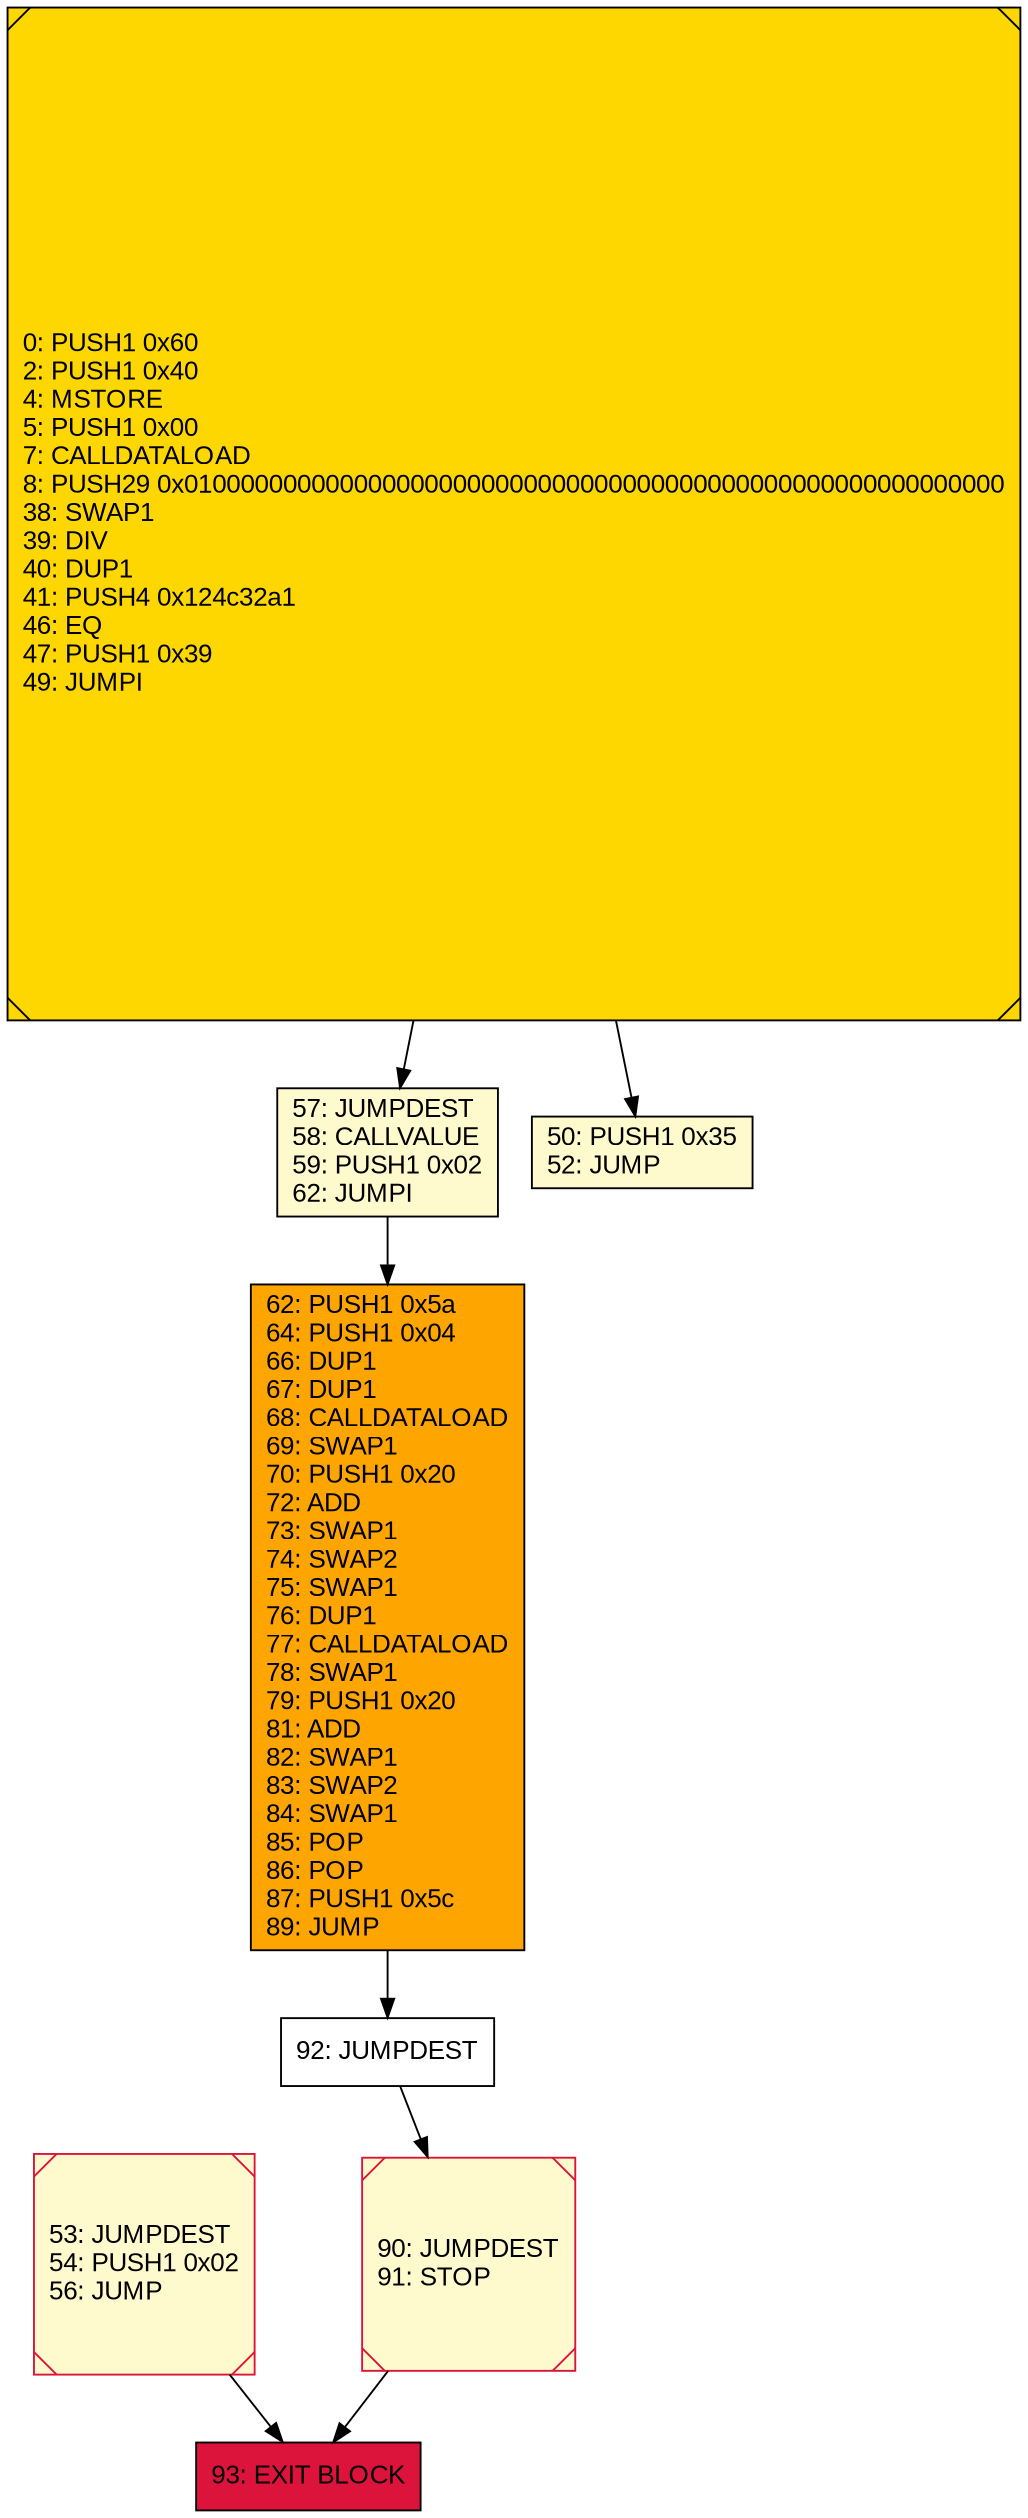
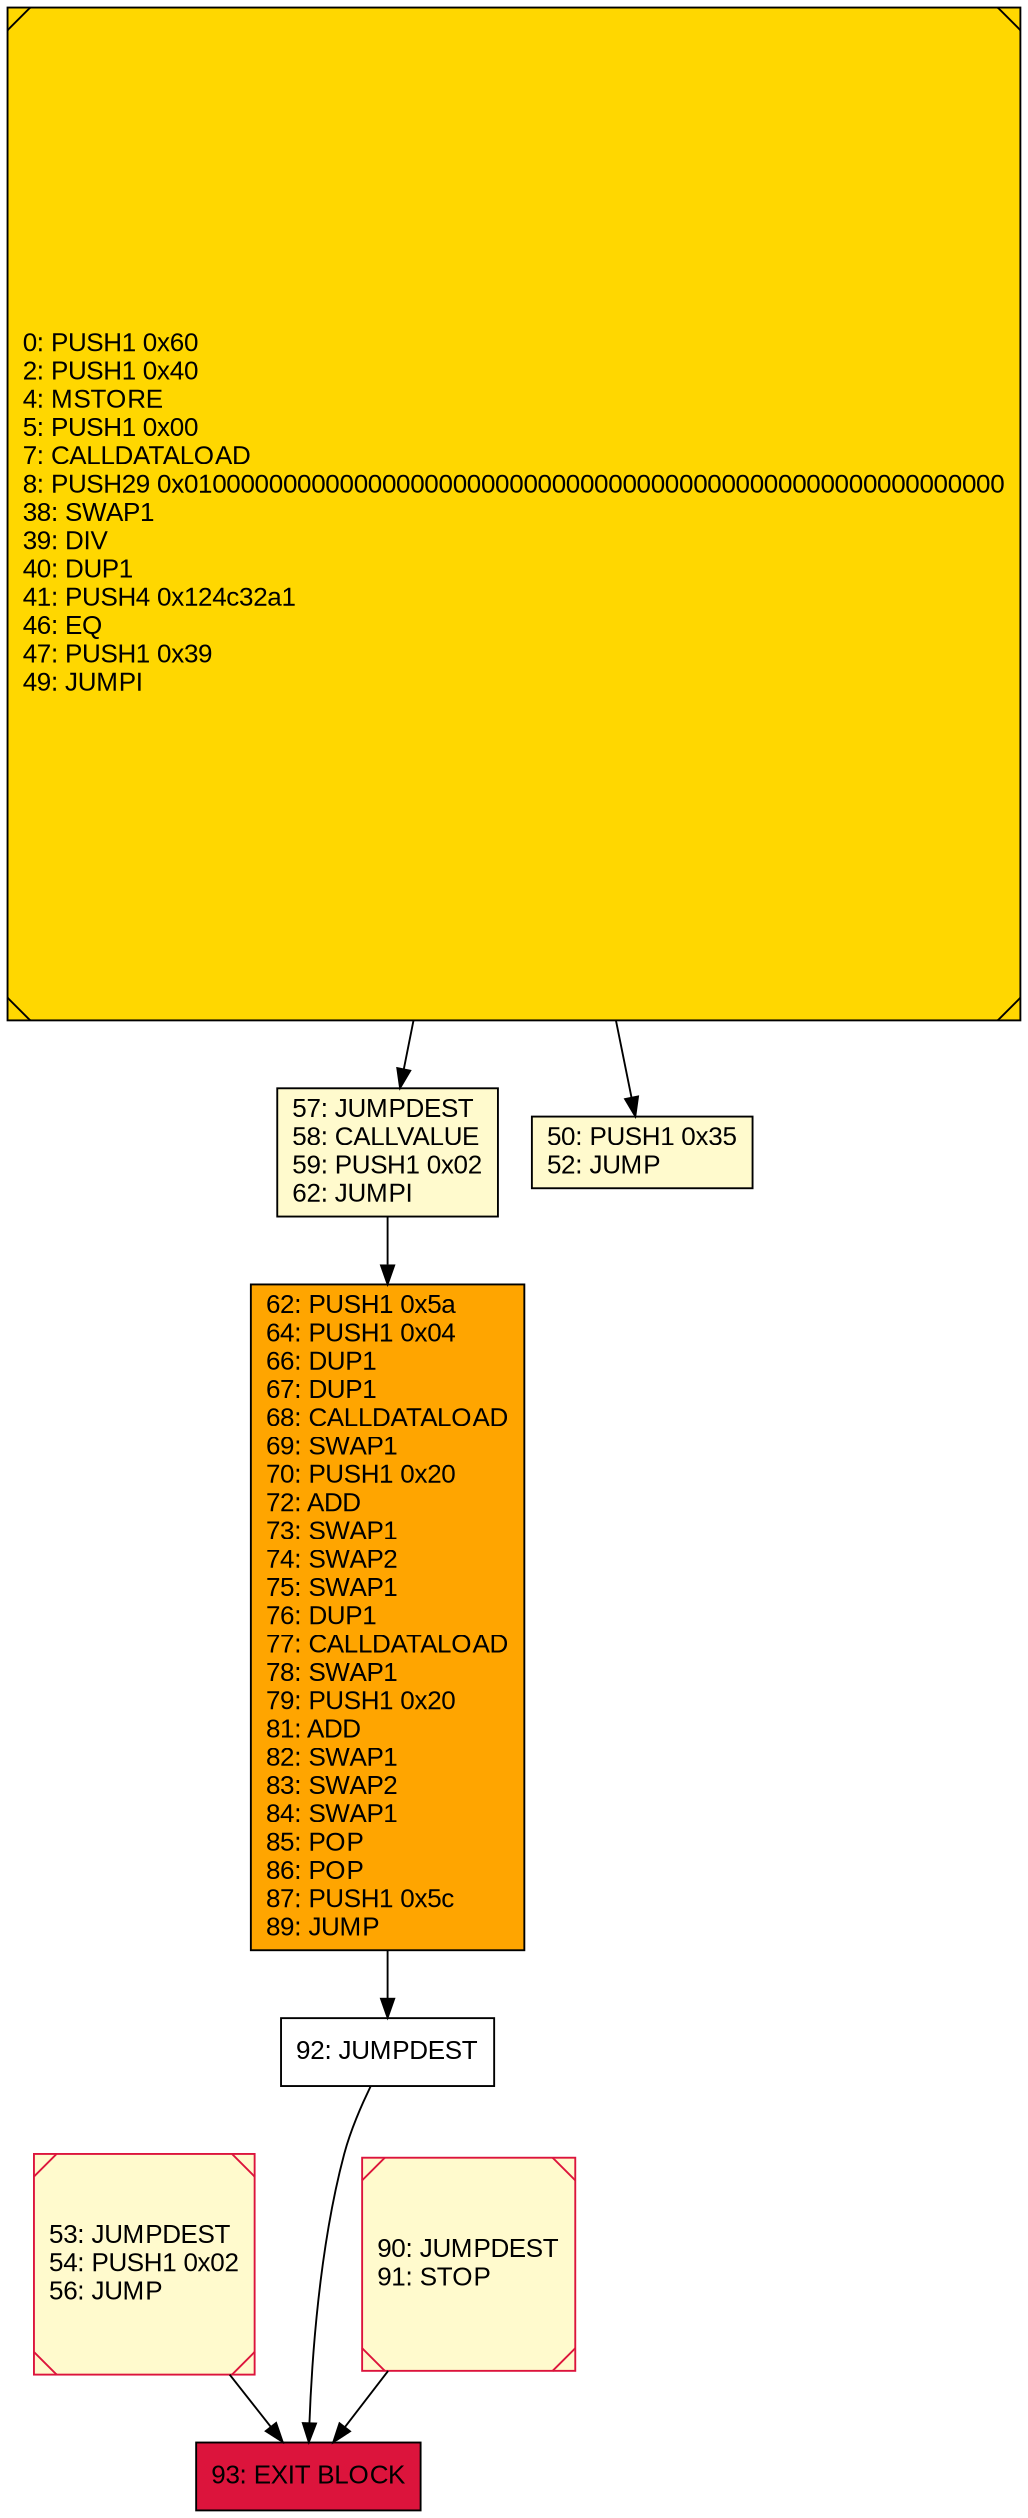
  digraph {
    rankdir=UD
    node [color=black fillcolor=lemonchiffon fontcolor=black fontname=arial shape=box style=filled]
    n1 [fillcolor=white label="92: JUMPDEST\l"]
    n2 [fillcolor=crimson label="93: EXIT BLOCK\l"]
    n3 [label="57: JUMPDEST\l58: CALLVALUE\l59: PUSH1 0x02\l62: JUMPI\l"]
    n4 [fillcolor=orange label="62: PUSH1 0x5a\l64: PUSH1 0x04\l66: DUP1\l67: DUP1\l68: CALLDATALOAD\l69: SWAP1\l70: PUSH1 0x20\l72: ADD\l73: SWAP1\l74: SWAP2\l75: SWAP1\l76: DUP1\l77: CALLDATALOAD\l78: SWAP1\l79: PUSH1 0x20\l81: ADD\l82: SWAP1\l83: SWAP2\l84: SWAP1\l85: POP\l86: POP\l87: PUSH1 0x5c\l89: JUMP\l"]
    n5 [label="50: PUSH1 0x35\l52: JUMP\l"]
    n6 [color=crimson label="53: JUMPDEST\l54: PUSH1 0x02\l56: JUMP\l" shape=Msquare]
    n7 [color=crimson label="90: JUMPDEST\l91: STOP\l" shape=Msquare]
    n8 [fillcolor=gold label="0: PUSH1 0x60\l2: PUSH1 0x40\l4: MSTORE\l5: PUSH1 0x00\l7: CALLDATALOAD\l8: PUSH29 0x0100000000000000000000000000000000000000000000000000000000\l38: SWAP1\l39: DIV\l40: DUP1\l41: PUSH4 0x124c32a1\l46: EQ\l47: PUSH1 0x39\l49: JUMPI\l" shape=Msquare]
-   n1 -> n7
+   n1 -> n2
    n3 -> n4
    n4 -> n1
    n6 -> n2
    n7 -> n2
    n8 -> n3
    n8 -> n5
  }
